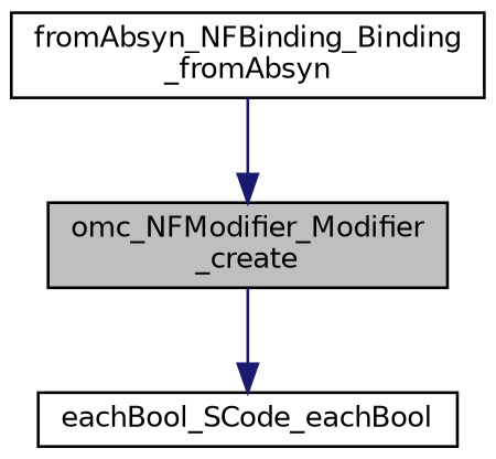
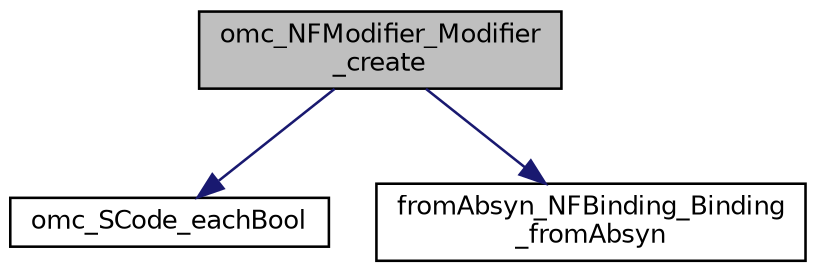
  digraph {
    rankdir=TB
    node [color=black fillcolor=white fontname=Helvetica fontsize=10 shape=record style=filled]
    edge [color=midnightblue fontname=Helvetica fontsize=10 labelfontname=Helvetica labelfontsize=10 style=solid]
    n1 [fillcolor=grey75 fontcolor=black height=0.2 label="omc_NFModifier_Modifier\l_create" width=0.4]
-   n2 [height=0.2 label=eachBool_SCode_eachBool width=0.4]
+   n2 [height=0.2 label=omc_SCode_eachBool width=0.4]
    n3 [height=0.2 label="fromAbsyn_NFBinding_Binding\l_fromAbsyn" width=0.4]
    n1 -> n2
-   n3 -> n1
+   n1 -> n3
  }
